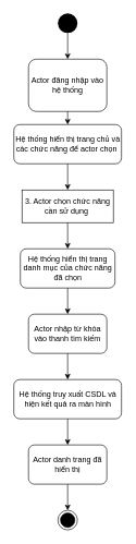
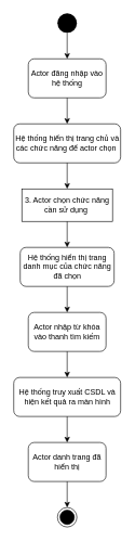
  <mxCell id="0" />
  <mxCell id="1" parent="0" />
  <mxCell id="2" value="" style="ellipse;fillColor=#000000;strokeColor=none;" vertex="1" parent="1"><mxGeometry x="88" y="20" width="30" height="30" as="geometry" /></mxCell>
  <mxCell id="3" value="" style="ellipse;html=1;shape=endState;fillColor=#000000;strokeColor=#000000;" vertex="1" parent="1"><mxGeometry x="88" y="780" width="30" height="30" as="geometry" /></mxCell>
- <mxCell id="4" value="Actor đăng nhập vào hệ thống" style="rounded=1;whiteSpace=wrap;html=1;" vertex="1" parent="1"><mxGeometry x="43" y="90" width="120" height="80" as="geometry" /></mxCell>
+ <mxCell id="4" value="Actor đăng nhập vào hệ thống" style="rounded=1;whiteSpace=wrap;html=1;" vertex="1" parent="1"><mxGeometry x="43" y="90" width="120" height="60" as="geometry" /></mxCell>
  <mxCell id="5" value="Hệ thống hiển thị trang chủ và các chức năng để actor chọn&amp;nbsp;" style="rounded=1;whiteSpace=wrap;html=1;" vertex="1" parent="1"><mxGeometry x="20.5" y="190" width="165" height="60" as="geometry" /></mxCell>
  <mxCell id="6" value="3. Actor chọn chức năng cần sử dụng&amp;nbsp;" style="whiteSpace=wrap;html=1;rounded=0;" vertex="1" parent="1"><mxGeometry x="33" y="290" width="140" height="50" as="geometry" /></mxCell>
  <mxCell id="7" value="Hệ thống hiển thị trang danh mục của chức năng đã chọn" style="rounded=1;whiteSpace=wrap;html=1;" vertex="1" parent="1"><mxGeometry x="30.5" y="380" width="145" height="60" as="geometry" /></mxCell>
  <mxCell id="8" value="Actor nhập từ khóa vào thanh tìm kiếm" style="rounded=1;whiteSpace=wrap;html=1;" vertex="1" parent="1"><mxGeometry x="43" y="480" width="120" height="60" as="geometry" /></mxCell>
  <mxCell id="9" value="Hệ thống truy xuất CSDL và hiện kết quả ra màn hình" style="rounded=1;whiteSpace=wrap;html=1;" vertex="1" parent="1"><mxGeometry x="20.5" y="580" width="165" height="60" as="geometry" /></mxCell>
  <mxCell id="10" value="Actor danh trang đã hiển thị" style="rounded=1;whiteSpace=wrap;html=1;" vertex="1" parent="1"><mxGeometry x="43" y="680" width="120" height="60" as="geometry" /></mxCell>
  <mxCell id="11" value="" style="endArrow=classic;html=1;exitX=0.5;exitY=1;exitDx=0;exitDy=0;entryX=0.5;entryY=0;entryDx=0;entryDy=0;" edge="1" parent="1" source="2" target="4"><mxGeometry width="50" height="50" relative="1" as="geometry"><mxPoint x="318" y="250" as="sourcePoint" /><mxPoint x="368" y="200" as="targetPoint" /></mxGeometry></mxCell>
  <mxCell id="12" value="" style="endArrow=classic;html=1;exitX=0.5;exitY=1;exitDx=0;exitDy=0;entryX=0.5;entryY=0;entryDx=0;entryDy=0;" edge="1" parent="1" source="4" target="5"><mxGeometry width="50" height="50" relative="1" as="geometry"><mxPoint x="228" y="200" as="sourcePoint" /><mxPoint x="278" y="150" as="targetPoint" /></mxGeometry></mxCell>
  <mxCell id="13" value="" style="endArrow=classic;html=1;entryX=0.5;entryY=0;entryDx=0;entryDy=0;exitX=0.5;exitY=1;exitDx=0;exitDy=0;" edge="1" parent="1" source="5" target="6"><mxGeometry width="50" height="50" relative="1" as="geometry"><mxPoint x="-32" y="340" as="sourcePoint" /><mxPoint x="18" y="290" as="targetPoint" /></mxGeometry></mxCell>
  <mxCell id="14" value="" style="endArrow=classic;html=1;exitX=0.5;exitY=1;exitDx=0;exitDy=0;entryX=0.5;entryY=0;entryDx=0;entryDy=0;" edge="1" parent="1" source="6" target="7"><mxGeometry width="50" height="50" relative="1" as="geometry"><mxPoint x="208" y="430" as="sourcePoint" /><mxPoint x="258" y="380" as="targetPoint" /></mxGeometry></mxCell>
  <mxCell id="15" value="" style="endArrow=classic;html=1;entryX=0.5;entryY=0;entryDx=0;entryDy=0;exitX=0.5;exitY=1;exitDx=0;exitDy=0;" edge="1" parent="1" source="7" target="8"><mxGeometry width="50" height="50" relative="1" as="geometry"><mxPoint x="-82" y="530" as="sourcePoint" /><mxPoint x="-32" y="480" as="targetPoint" /></mxGeometry></mxCell>
  <mxCell id="16" value="" style="endArrow=classic;html=1;exitX=0.5;exitY=1;exitDx=0;exitDy=0;entryX=0.5;entryY=0;entryDx=0;entryDy=0;" edge="1" parent="1" source="8" target="9"><mxGeometry width="50" height="50" relative="1" as="geometry"><mxPoint x="78" y="620" as="sourcePoint" /><mxPoint x="128" y="570" as="targetPoint" /></mxGeometry></mxCell>
  <mxCell id="17" value="" style="endArrow=classic;html=1;entryX=0.5;entryY=0;entryDx=0;entryDy=0;exitX=0.5;exitY=1;exitDx=0;exitDy=0;" edge="1" parent="1" source="9" target="10"><mxGeometry width="50" height="50" relative="1" as="geometry"><mxPoint x="-82" y="720" as="sourcePoint" /><mxPoint x="-32" y="670" as="targetPoint" /></mxGeometry></mxCell>
  <mxCell id="18" value="" style="endArrow=classic;html=1;exitX=0.5;exitY=1;exitDx=0;exitDy=0;entryX=0.5;entryY=0;entryDx=0;entryDy=0;" edge="1" parent="1" source="10" target="3"><mxGeometry width="50" height="50" relative="1" as="geometry"><mxPoint x="78" y="790" as="sourcePoint" /><mxPoint x="128" y="740" as="targetPoint" /></mxGeometry></mxCell>
